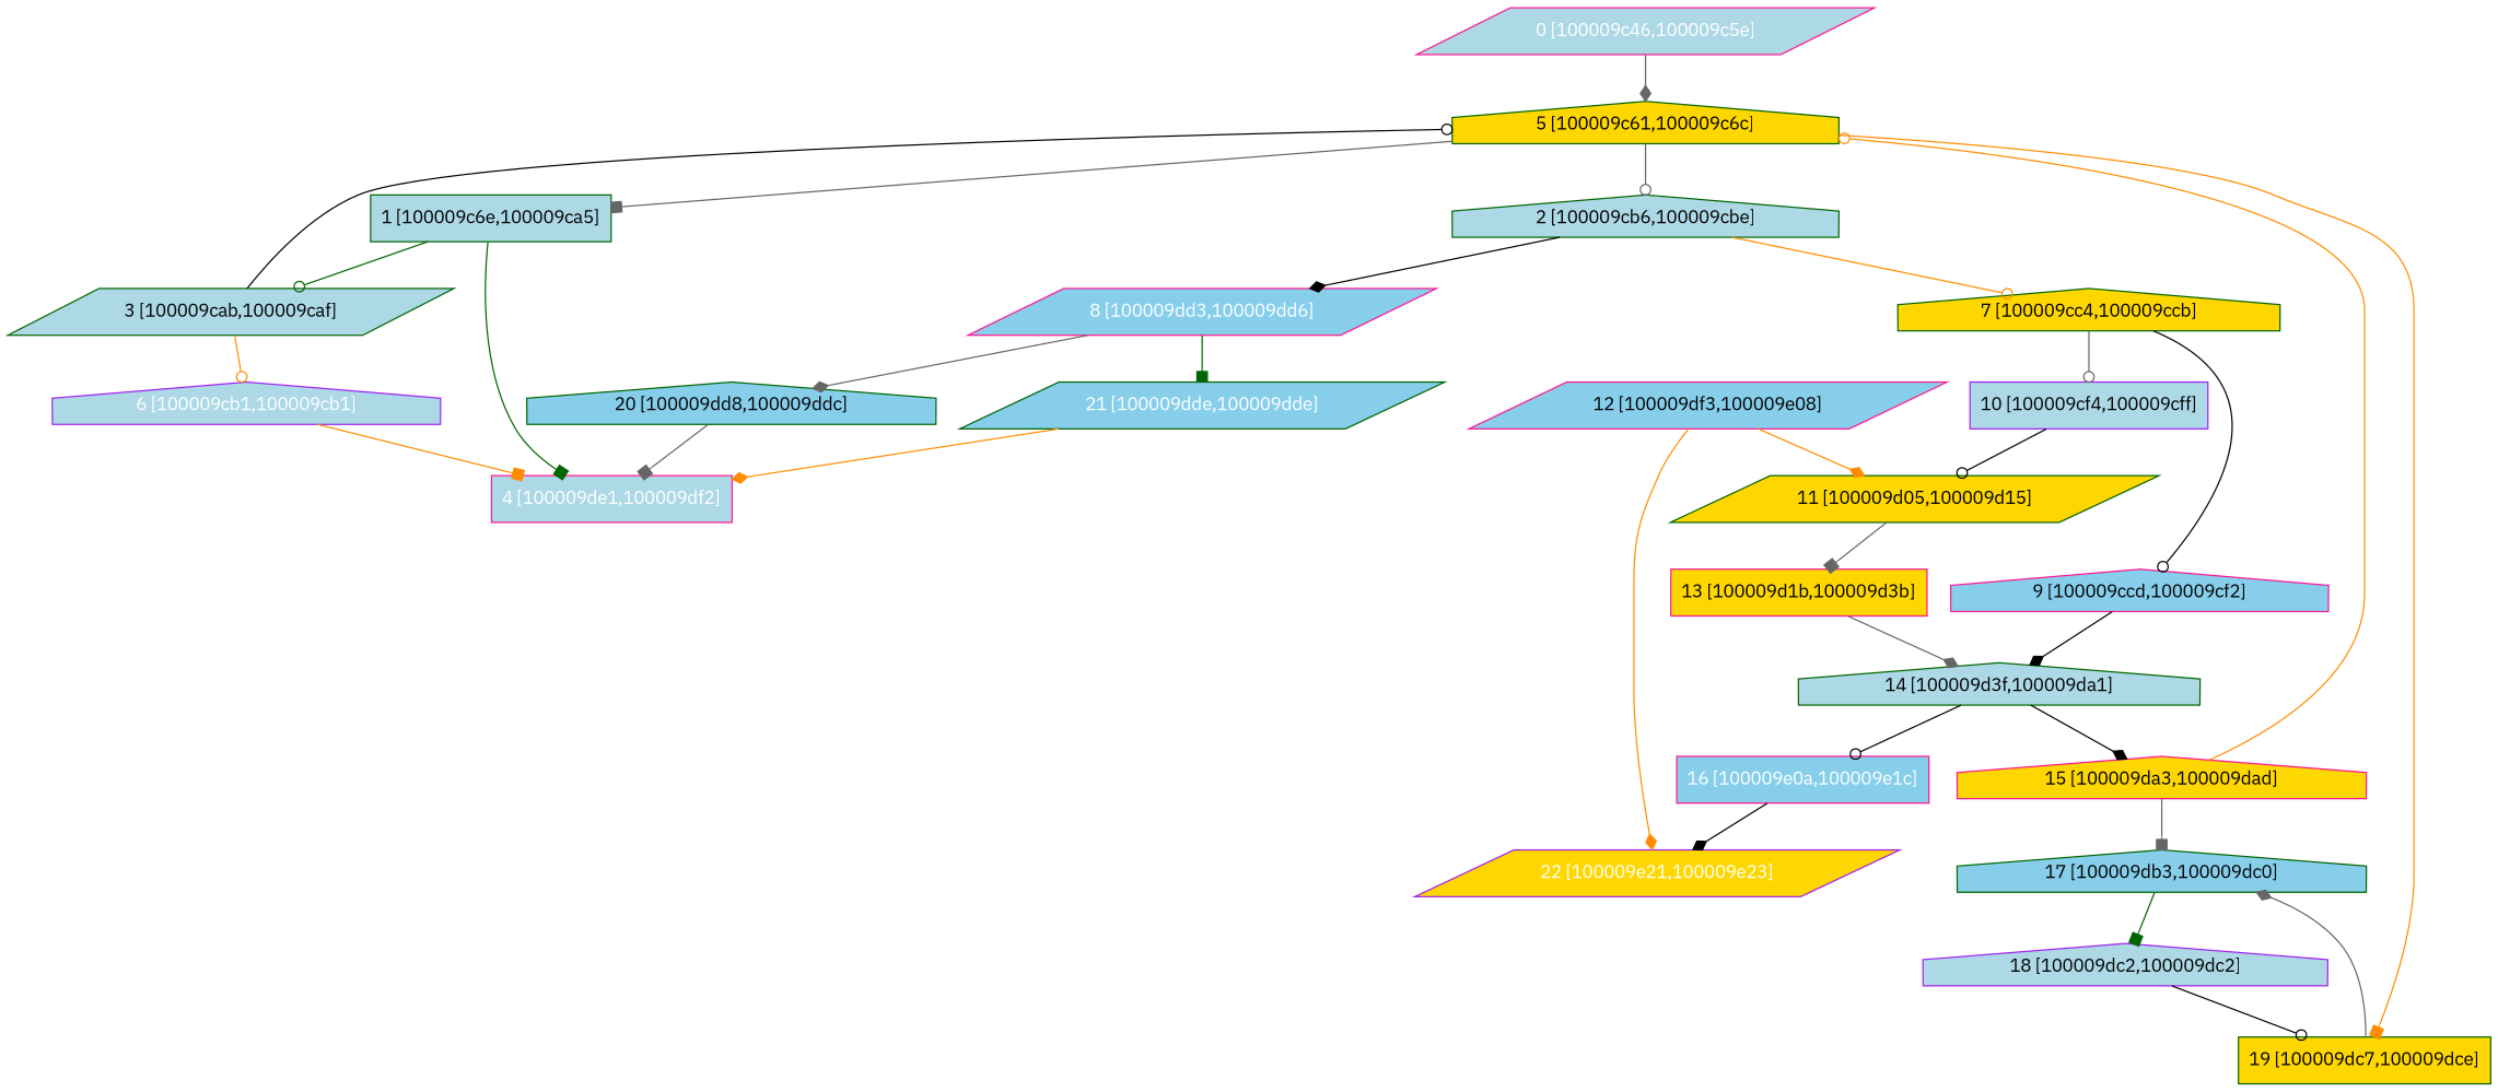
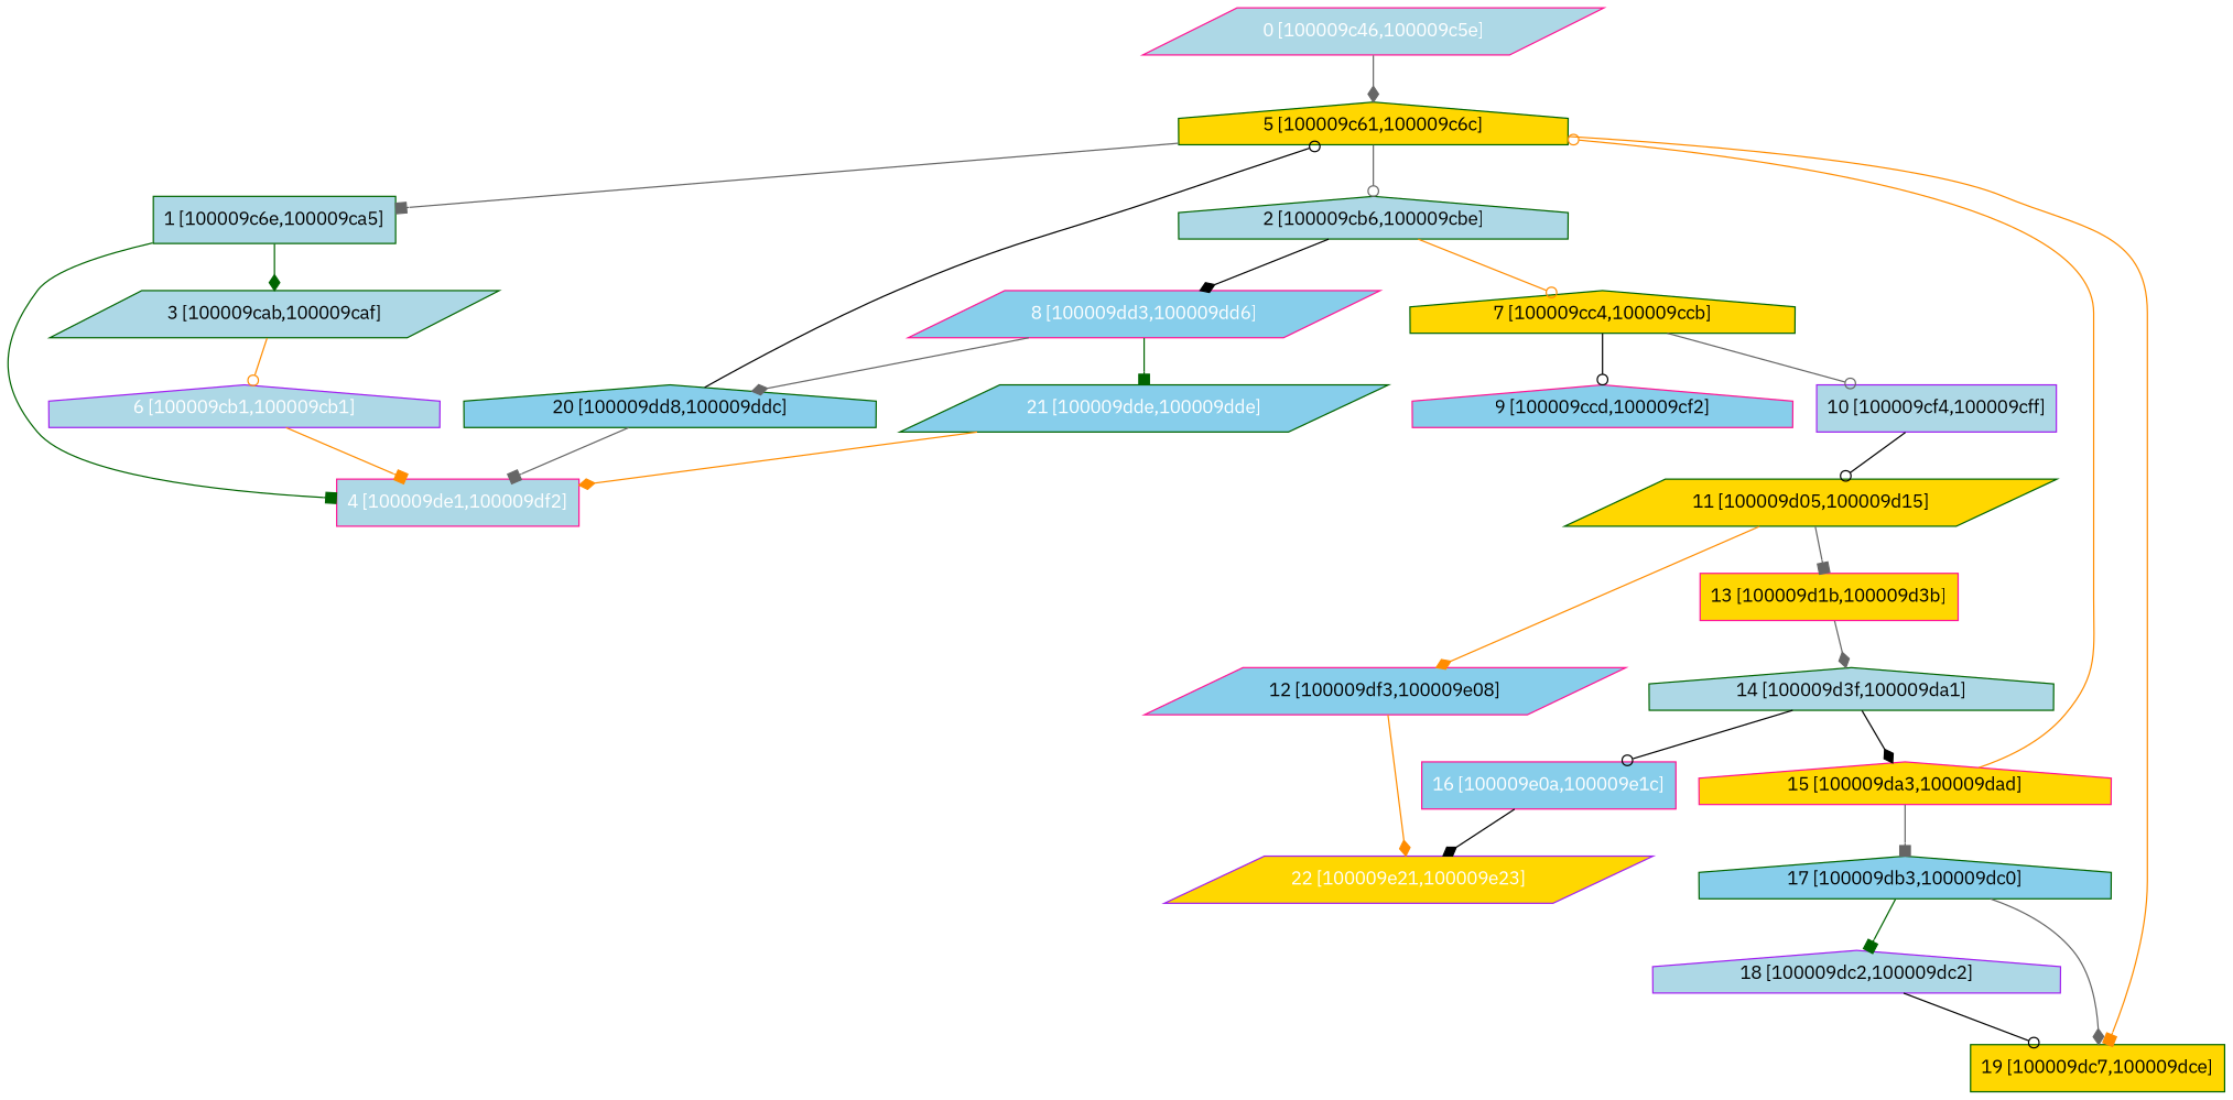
  digraph {
    fontname="IBM Plex Sans"
    node [color=darkgreen fillcolor=lightblue fontcolor="#000000" fontname="IBM Plex Sans" shape=house style=filled]
    edge [arrowhead=diamond color=gray40 fontname="IBM Plex Sans"]
    n1 [color=deeppink fontcolor="#ffffff" label="0 [100009c46,100009c5e]" shape=parallelogram]
    n2 [fillcolor=gold label="5 [100009c61,100009c6c]"]
    n3 [label="1 [100009c6e,100009ca5]" shape=box]
    n4 [label="2 [100009cb6,100009cbe]"]
    n5 [fillcolor=gold label="19 [100009dc7,100009dce]" shape=box]
    n6 [label="3 [100009cab,100009caf]" shape=parallelogram]
    n7 [color=deeppink fontcolor="#ffffff" label="4 [100009de1,100009df2]" shape=box]
    n8 [color=purple fontcolor="#ffffff" label="6 [100009cb1,100009cb1]"]
    n9 [fillcolor=gold label="7 [100009cc4,100009ccb]"]
    n10 [color=deeppink fillcolor=skyblue fontcolor="#ffffff" label="8 [100009dd3,100009dd6]" shape=parallelogram]
    n11 [color=deeppink fillcolor=skyblue label="9 [100009ccd,100009cf2]"]
    n12 [color=purple label="10 [100009cf4,100009cff]" shape=box]
    n13 [fillcolor=skyblue label="20 [100009dd8,100009ddc]"]
    n14 [fillcolor=skyblue fontcolor="#ffffff" label="21 [100009dde,100009dde]" shape=parallelogram]
    n15 [label="14 [100009d3f,100009da1]"]
    n16 [fillcolor=gold label="11 [100009d05,100009d15]" shape=parallelogram]
    n17 [color=deeppink fillcolor=gold label="15 [100009da3,100009dad]"]
    n18 [color=deeppink fillcolor=skyblue fontcolor="#ffffff" label="16 [100009e0a,100009e1c]" shape=box]
    n19 [color=deeppink fillcolor=skyblue label="12 [100009df3,100009e08]" shape=parallelogram]
    n20 [color=deeppink fillcolor=gold label="13 [100009d1b,100009d3b]" shape=box]
    n21 [color=purple fillcolor=gold fontcolor="#ffffff" label="22 [100009e21,100009e23]" shape=parallelogram]
    n22 [fillcolor=skyblue label="17 [100009db3,100009dc0]"]
    n23 [color=purple label="18 [100009dc2,100009dc2]"]
    n1 -> n2
    n2 -> n3 [arrowhead=box]
    n2 -> n4 [arrowhead=odot]
    n2 -> n5 [arrowhead=box color=darkorange]
-   n3 -> n6 [arrowhead=odot color=darkgreen]
+   n3 -> n6 [color=darkgreen]
    n3 -> n7 [arrowhead=box color=darkgreen]
    n4 -> n9 [arrowhead=odot color=darkorange]
    n4 -> n10 [color=black]
-   n6 -> n2 [arrowhead=odot color=black]
+   n13 -> n2 [arrowhead=odot color=black]
    n6 -> n8 [arrowhead=odot color=darkorange]
    n8 -> n7 [arrowhead=box color=darkorange]
    n9 -> n11 [arrowhead=odot color=black]
    n9 -> n12 [arrowhead=odot]
    n10 -> n13
    n10 -> n14 [arrowhead=box color=darkgreen]
-   n11 -> n15 [color=black]
    n12 -> n16 [arrowhead=odot color=black]
    n13 -> n7 [arrowhead=box]
    n14 -> n7 [color=darkorange]
    n15 -> n17 [color=black]
    n15 -> n18 [arrowhead=odot color=black]
-   n19 -> n16 [color=darkorange]
+   n16 -> n19 [color=darkorange]
    n16 -> n20 [arrowhead=box]
    n17 -> n2 [arrowhead=odot color=darkorange]
    n17 -> n22 [arrowhead=box]
    n18 -> n21 [color=black]
    n19 -> n21 [color=darkorange]
    n20 -> n15
-   n5 -> n22
+   n22 -> n5
    n22 -> n23 [arrowhead=box color=darkgreen]
    n23 -> n5 [arrowhead=odot color=black]
  }
